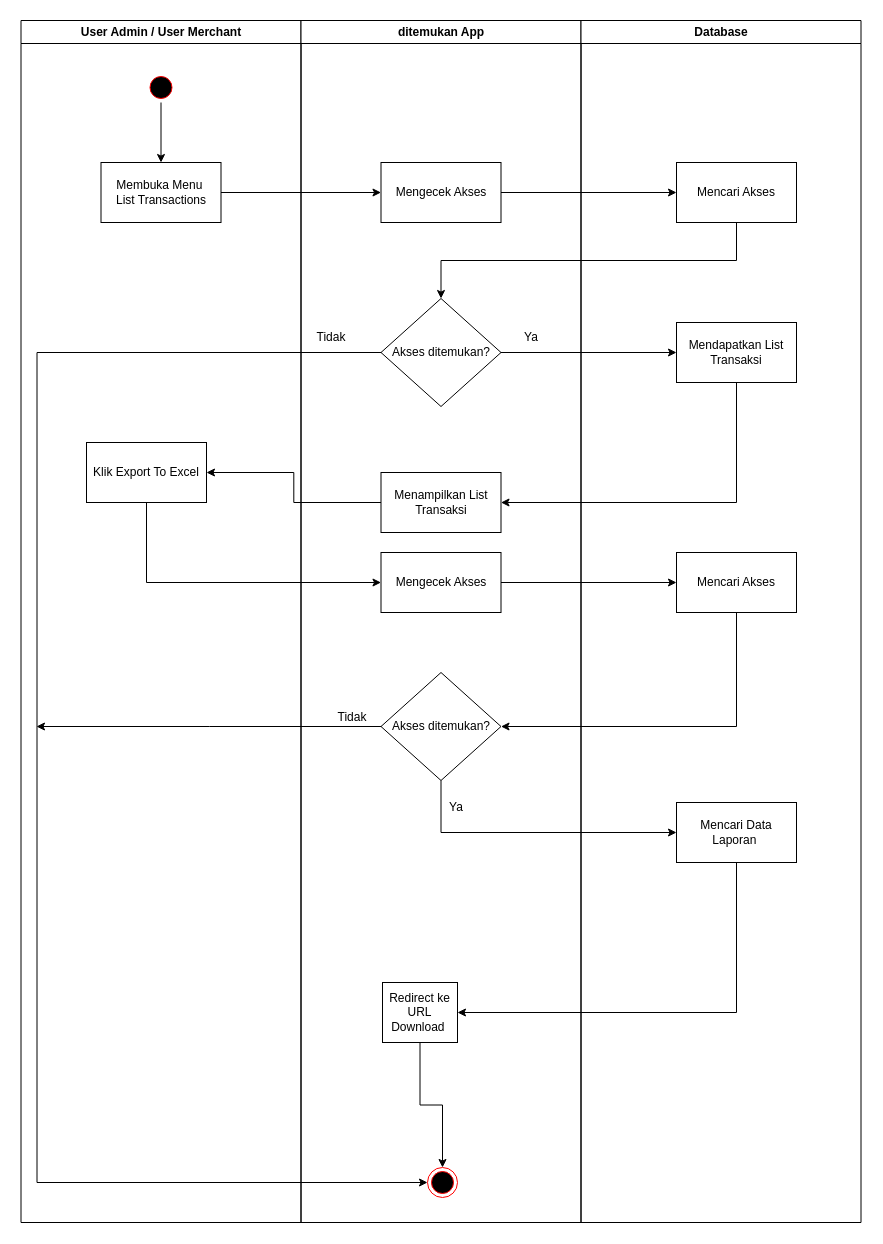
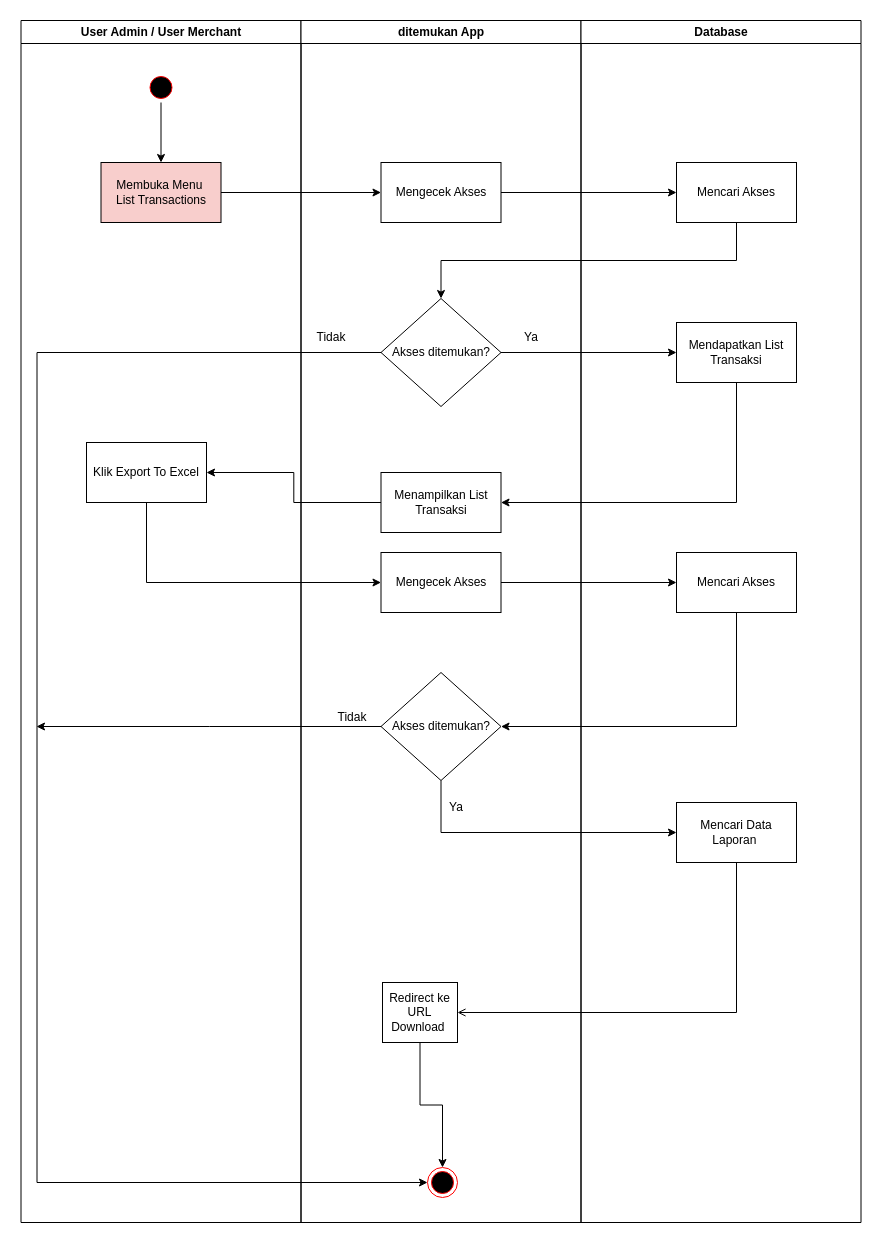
  <mxCell id="0" />
  <mxCell id="1" parent="0" />
  <mxCell id="2" value="User Admin / User Merchant" style="swimlane;whiteSpace=wrap;movable=1;resizable=1;rotatable=1;deletable=1;editable=1;connectable=1;resizeHeight=1;resizeWidth=1;" parent="1" vertex="1"><mxGeometry x="20.5" y="20" width="280" height="1202" as="geometry"><mxRectangle x="164.5" y="128" width="200" height="30" as="alternateBounds" /></mxGeometry></mxCell>
  <mxCell id="3" style="edgeStyle=orthogonalEdgeStyle;rounded=0;orthogonalLoop=1;jettySize=auto;html=1;exitX=0.5;exitY=1;exitDx=0;exitDy=0;entryX=0.5;entryY=0;entryDx=0;entryDy=0;" parent="2" source="4" target="5" edge="1"><mxGeometry relative="1" as="geometry" /></mxCell>
  <mxCell id="4" value="" style="ellipse;shape=startState;fillColor=#000000;strokeColor=#ff0000;" parent="2" vertex="1"><mxGeometry x="125" y="52" width="30" height="30" as="geometry" /></mxCell>
- <mxCell id="5" value="Membuka Menu&amp;nbsp;&lt;br&gt;List Transactions" style="rounded=0;whiteSpace=wrap;html=1;" parent="2" vertex="1"><mxGeometry x="80" y="142" width="120" height="60" as="geometry" /></mxCell>
+ <mxCell id="5" value="Membuka Menu&amp;nbsp;&lt;br&gt;List Transactions" style="rounded=0;whiteSpace=wrap;html=1;fillColor=#f8cecc;" parent="2" vertex="1"><mxGeometry x="80" y="142" width="120" height="60" as="geometry" /></mxCell>
  <mxCell id="6" value="Klik Export To Excel" style="rounded=0;whiteSpace=wrap;html=1;" parent="2" vertex="1"><mxGeometry x="65.5" y="422" width="120" height="60" as="geometry" /></mxCell>
  <mxCell id="7" value="ditemukan App" style="swimlane;whiteSpace=wrap;movable=1;resizable=1;rotatable=1;deletable=1;editable=1;connectable=1;" parent="1" vertex="1"><mxGeometry x="300.5" y="20" width="280" height="1202" as="geometry" /></mxCell>
  <mxCell id="8" value="Mengecek Akses" style="rounded=0;whiteSpace=wrap;html=1;" parent="7" vertex="1"><mxGeometry x="80" y="142" width="120" height="60" as="geometry" /></mxCell>
  <mxCell id="9" value="Akses ditemukan?" style="rhombus;whiteSpace=wrap;html=1;" parent="7" vertex="1"><mxGeometry x="80" y="278" width="120" height="108" as="geometry" /></mxCell>
  <mxCell id="10" value="Menampilkan List Transaksi" style="rounded=0;whiteSpace=wrap;html=1;" parent="7" vertex="1"><mxGeometry x="80" y="452" width="120" height="60" as="geometry" /></mxCell>
  <mxCell id="11" value="Mengecek Akses" style="rounded=0;whiteSpace=wrap;html=1;" parent="7" vertex="1"><mxGeometry x="80" y="532" width="120" height="60" as="geometry" /></mxCell>
  <mxCell id="12" value="" style="ellipse;shape=endState;fillColor=#000000;strokeColor=#ff0000" parent="7" vertex="1"><mxGeometry x="126.5" y="1147" width="30" height="30" as="geometry" /></mxCell>
  <mxCell id="13" style="edgeStyle=orthogonalEdgeStyle;rounded=0;orthogonalLoop=1;jettySize=auto;html=1;exitX=0;exitY=0.5;exitDx=0;exitDy=0;entryX=0;entryY=0.5;entryDx=0;entryDy=0;" parent="7" source="9" target="12" edge="1"><mxGeometry relative="1" as="geometry"><Array as="points"><mxPoint x="-264" y="332" /><mxPoint x="-264" y="1162" /><mxPoint x="125" y="1162" /></Array></mxGeometry></mxCell>
  <mxCell id="14" value="Akses ditemukan?" style="rhombus;whiteSpace=wrap;html=1;" parent="7" vertex="1"><mxGeometry x="80" y="652" width="120" height="108" as="geometry" /></mxCell>
  <mxCell id="15" style="edgeStyle=orthogonalEdgeStyle;rounded=0;orthogonalLoop=1;jettySize=auto;html=1;exitX=0.5;exitY=1;exitDx=0;exitDy=0;entryX=0.5;entryY=0;entryDx=0;entryDy=0;" edge="1" parent="7" source="16" target="12"><mxGeometry relative="1" as="geometry" /></mxCell>
  <mxCell id="16" value="Redirect ke URL Download&amp;nbsp;" style="rounded=0;whiteSpace=wrap;html=1;" parent="7" vertex="1"><mxGeometry x="81.5" y="962" width="75" height="60" as="geometry" /></mxCell>
  <mxCell id="17" value="Ya" style="text;html=1;strokeColor=none;fillColor=none;align=center;verticalAlign=middle;whiteSpace=wrap;rounded=0;" parent="7" vertex="1"><mxGeometry x="200" y="302" width="60" height="30" as="geometry" /></mxCell>
  <mxCell id="18" value="Tidak" style="text;html=1;strokeColor=none;fillColor=none;align=center;verticalAlign=middle;whiteSpace=wrap;rounded=0;" parent="7" vertex="1"><mxGeometry y="302" width="60" height="30" as="geometry" /></mxCell>
  <mxCell id="19" value="Tidak" style="text;html=1;strokeColor=none;fillColor=none;align=center;verticalAlign=middle;whiteSpace=wrap;rounded=0;" parent="7" vertex="1"><mxGeometry x="21.5" y="682" width="60" height="30" as="geometry" /></mxCell>
  <mxCell id="20" value="Ya" style="text;html=1;strokeColor=none;fillColor=none;align=center;verticalAlign=middle;whiteSpace=wrap;rounded=0;" parent="7" vertex="1"><mxGeometry x="125.5" y="772" width="60" height="30" as="geometry" /></mxCell>
  <mxCell id="21" value="Database" style="swimlane;whiteSpace=wrap;movable=1;resizable=1;rotatable=1;deletable=1;editable=1;connectable=1;" parent="1" vertex="1"><mxGeometry x="580.5" y="20" width="280" height="1202" as="geometry" /></mxCell>
  <mxCell id="22" value="Mencari Akses" style="rounded=0;whiteSpace=wrap;html=1;" parent="21" vertex="1"><mxGeometry x="95.5" y="142" width="120" height="60" as="geometry" /></mxCell>
  <mxCell id="23" value="Mendapatkan List Transaksi" style="rounded=0;whiteSpace=wrap;html=1;" parent="21" vertex="1"><mxGeometry x="95.5" y="302" width="120" height="60" as="geometry" /></mxCell>
  <mxCell id="24" value="Mencari Akses" style="rounded=0;whiteSpace=wrap;html=1;" parent="21" vertex="1"><mxGeometry x="95.5" y="532" width="120" height="60" as="geometry" /></mxCell>
  <mxCell id="25" value="Mencari Data Laporan&amp;nbsp;" style="rounded=0;whiteSpace=wrap;html=1;" parent="21" vertex="1"><mxGeometry x="95.5" y="782" width="120" height="60" as="geometry" /></mxCell>
  <mxCell id="26" style="edgeStyle=orthogonalEdgeStyle;rounded=0;orthogonalLoop=1;jettySize=auto;html=1;exitX=0.5;exitY=1;exitDx=0;exitDy=0;entryX=1;entryY=0.5;entryDx=0;entryDy=0;" parent="1" source="23" target="10" edge="1"><mxGeometry relative="1" as="geometry" /></mxCell>
  <mxCell id="27" style="edgeStyle=orthogonalEdgeStyle;rounded=0;orthogonalLoop=1;jettySize=auto;html=1;exitX=0;exitY=0.5;exitDx=0;exitDy=0;entryX=1;entryY=0.5;entryDx=0;entryDy=0;" parent="1" source="10" target="6" edge="1"><mxGeometry relative="1" as="geometry" /></mxCell>
  <mxCell id="28" style="edgeStyle=orthogonalEdgeStyle;rounded=0;orthogonalLoop=1;jettySize=auto;html=1;exitX=1;exitY=0.5;exitDx=0;exitDy=0;entryX=0;entryY=0.5;entryDx=0;entryDy=0;" parent="1" source="5" target="8" edge="1"><mxGeometry relative="1" as="geometry" /></mxCell>
  <mxCell id="29" style="edgeStyle=orthogonalEdgeStyle;rounded=0;orthogonalLoop=1;jettySize=auto;html=1;exitX=1;exitY=0.5;exitDx=0;exitDy=0;entryX=0;entryY=0.5;entryDx=0;entryDy=0;" parent="1" source="8" target="22" edge="1"><mxGeometry relative="1" as="geometry" /></mxCell>
  <mxCell id="30" style="edgeStyle=orthogonalEdgeStyle;rounded=0;orthogonalLoop=1;jettySize=auto;html=1;exitX=0.5;exitY=1;exitDx=0;exitDy=0;entryX=0;entryY=0.5;entryDx=0;entryDy=0;" parent="1" source="6" target="11" edge="1"><mxGeometry relative="1" as="geometry" /></mxCell>
  <mxCell id="31" style="edgeStyle=orthogonalEdgeStyle;rounded=0;orthogonalLoop=1;jettySize=auto;html=1;exitX=1;exitY=0.5;exitDx=0;exitDy=0;entryX=0;entryY=0.5;entryDx=0;entryDy=0;" parent="1" source="11" target="24" edge="1"><mxGeometry relative="1" as="geometry" /></mxCell>
  <mxCell id="32" style="edgeStyle=orthogonalEdgeStyle;rounded=0;orthogonalLoop=1;jettySize=auto;html=1;exitX=0.5;exitY=1;exitDx=0;exitDy=0;entryX=1;entryY=0.5;entryDx=0;entryDy=0;" parent="1" source="24" target="14" edge="1"><mxGeometry relative="1" as="geometry" /></mxCell>
  <mxCell id="33" style="edgeStyle=orthogonalEdgeStyle;rounded=0;orthogonalLoop=1;jettySize=auto;html=1;exitX=0;exitY=0.5;exitDx=0;exitDy=0;" parent="1" source="14" edge="1"><mxGeometry relative="1" as="geometry"><mxPoint x="36" y="726" as="targetPoint" /></mxGeometry></mxCell>
  <mxCell id="34" style="edgeStyle=orthogonalEdgeStyle;rounded=0;orthogonalLoop=1;jettySize=auto;html=1;exitX=0.5;exitY=1;exitDx=0;exitDy=0;entryX=0;entryY=0.5;entryDx=0;entryDy=0;" parent="1" source="14" target="25" edge="1"><mxGeometry relative="1" as="geometry" /></mxCell>
- <mxCell id="35" style="edgeStyle=orthogonalEdgeStyle;rounded=0;orthogonalLoop=1;jettySize=auto;html=1;exitX=0.5;exitY=1;exitDx=0;exitDy=0;entryX=1;entryY=0.5;entryDx=0;entryDy=0;" parent="1" source="25" target="16" edge="1"><mxGeometry relative="1" as="geometry" /></mxCell>
+ <mxCell id="35" style="edgeStyle=orthogonalEdgeStyle;rounded=0;orthogonalLoop=1;jettySize=auto;html=1;exitX=0.5;exitY=1;exitDx=0;exitDy=0;entryX=1;entryY=0.5;entryDx=0;entryDy=0;endArrow=open;" parent="1" source="25" target="16" edge="1"><mxGeometry relative="1" as="geometry" /></mxCell>
  <mxCell id="36" style="edgeStyle=orthogonalEdgeStyle;rounded=0;orthogonalLoop=1;jettySize=auto;html=1;exitX=0.5;exitY=1;exitDx=0;exitDy=0;entryX=0.5;entryY=0;entryDx=0;entryDy=0;" parent="1" source="22" target="9" edge="1"><mxGeometry relative="1" as="geometry" /></mxCell>
  <mxCell id="37" style="edgeStyle=orthogonalEdgeStyle;rounded=0;orthogonalLoop=1;jettySize=auto;html=1;exitX=1;exitY=0.5;exitDx=0;exitDy=0;entryX=0;entryY=0.5;entryDx=0;entryDy=0;" parent="1" source="9" target="23" edge="1"><mxGeometry relative="1" as="geometry" /></mxCell>
